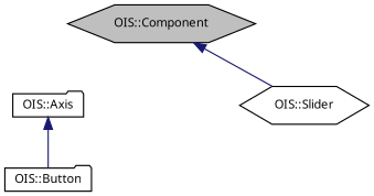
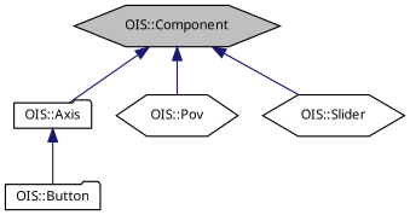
  digraph {
    node [color=black fillcolor=white fontname="FreeSans.ttf" fontsize=10 shape=hexagon style=filled]
    edge [color=midnightblue dir=back fontname="FreeSans.ttf" fontsize=10 labelfontname="FreeSans.ttf" labelfontsize=10 style=solid]
    n1 [fillcolor=grey75 fontcolor=black height=0.2 label="OIS::Component" width=0.4]
    n2 [height=0.2 label="OIS::Axis" shape=folder width=0.4]
+   n3 [height=0.2 label="OIS::Pov" width=0.4]
    n4 [height=0.2 label="OIS::Slider" width=0.4]
    n5 [height=0.2 label="OIS::Button" shape=folder width=0.4]
+   n1 -> n2
+   n1 -> n3
    n1 -> n4
    n2 -> n5
  }
